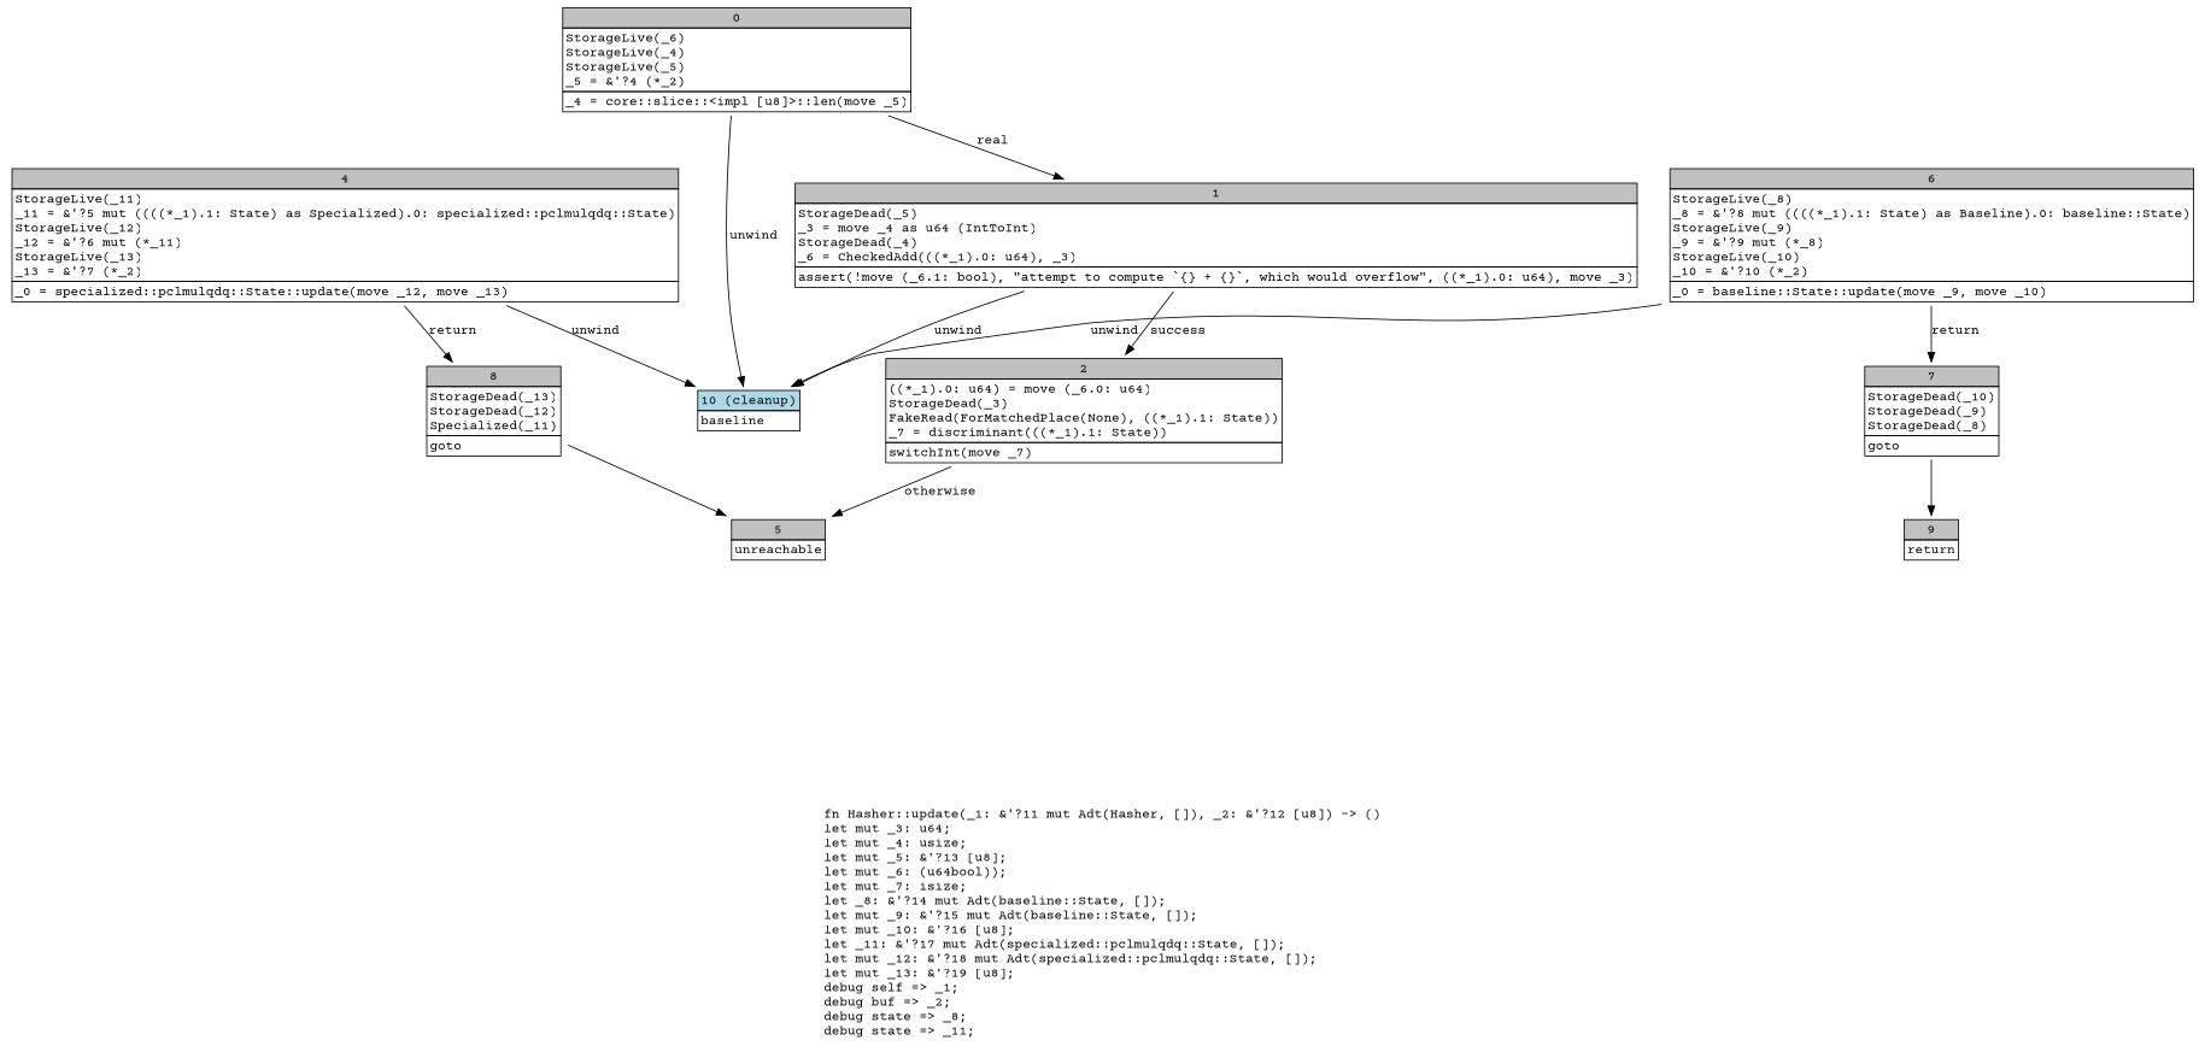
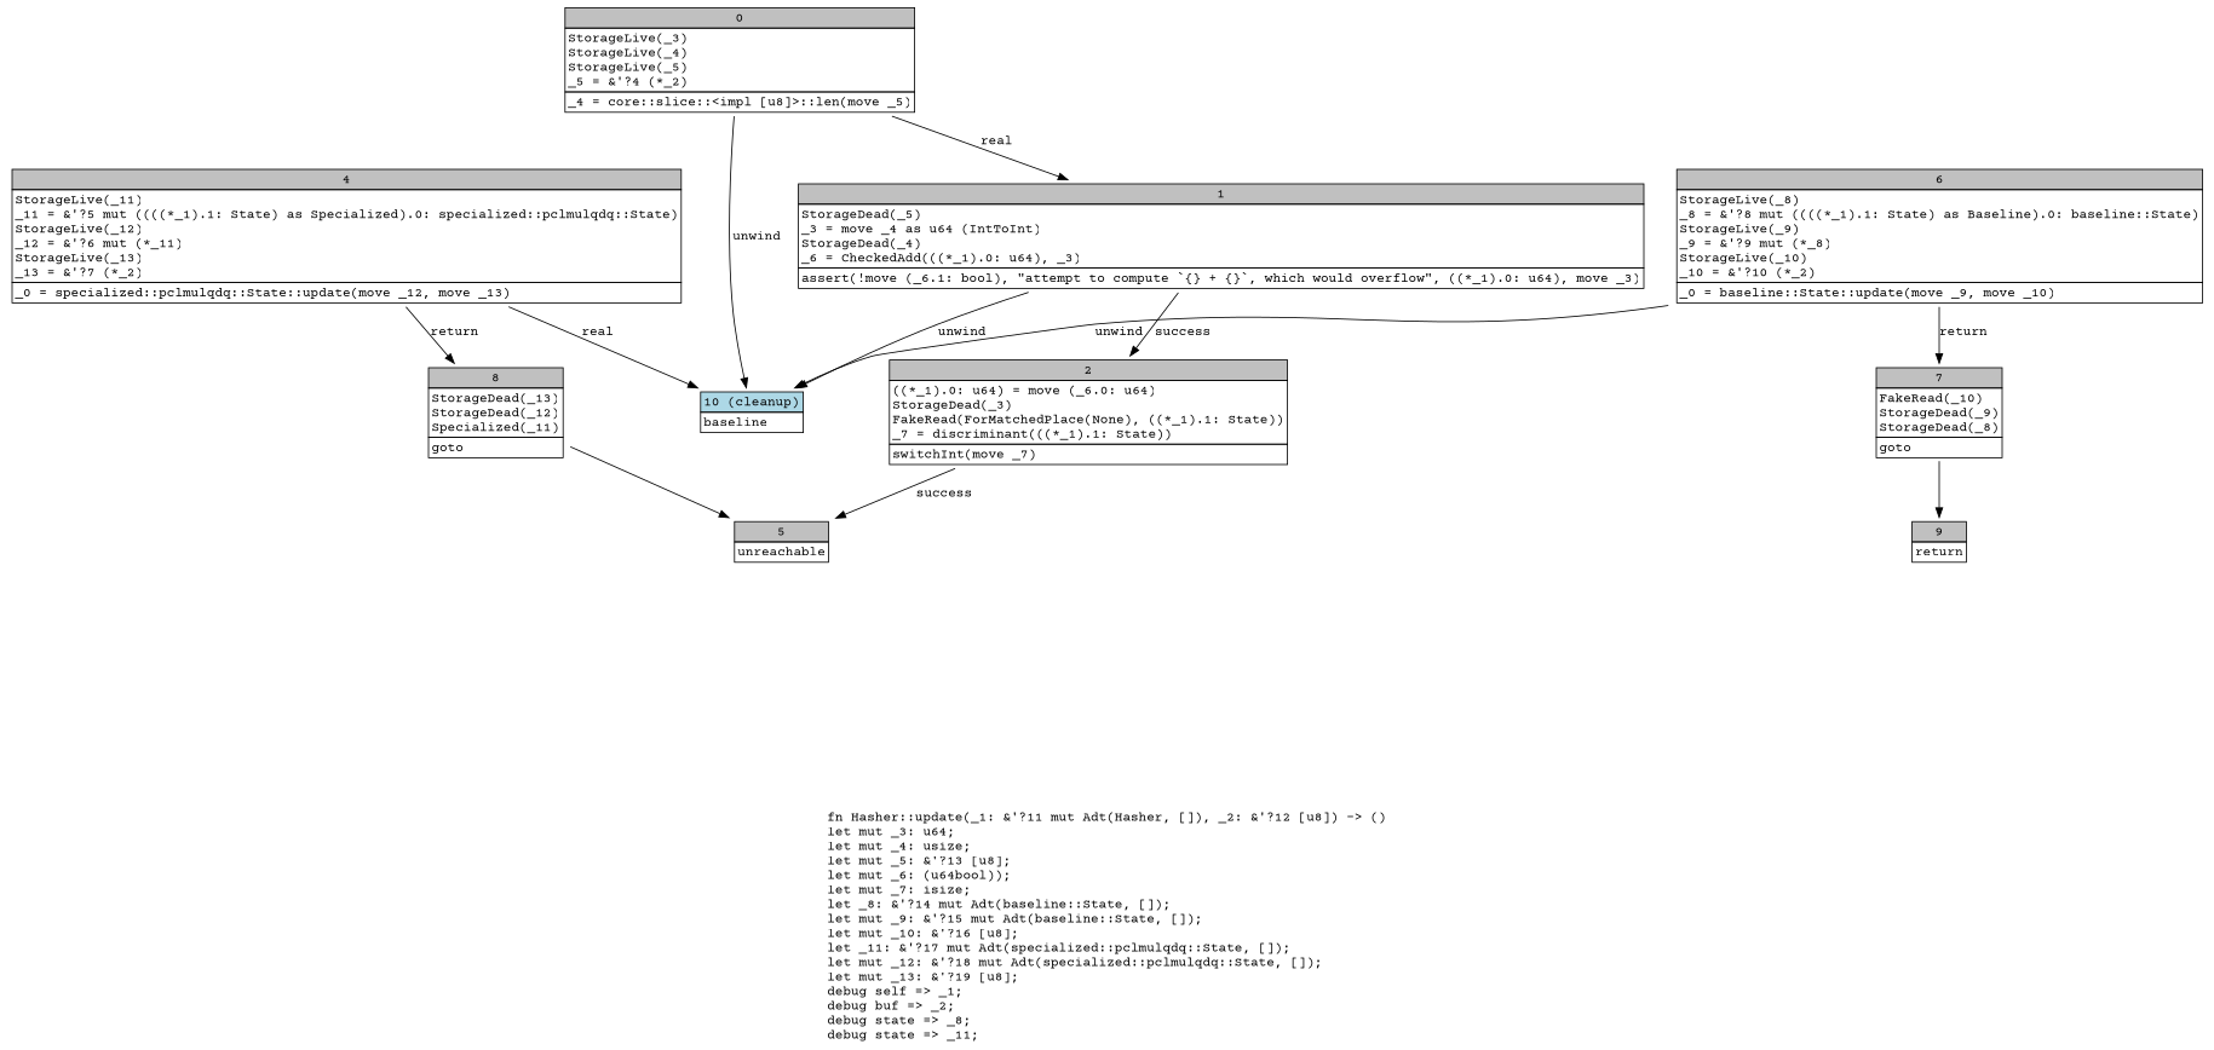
  digraph {
    fontname="Courier Prime"
    label=<fn Hasher::update(_1: &amp;'?11 mut Adt(Hasher, []), _2: &amp;'?12 [u8]) -&gt; ()<br align="left"/>let mut _3: u64;<br align="left"/>let mut _4: usize;<br align="left"/>let mut _5: &amp;'?13 [u8];<br align="left"/>let mut _6: (u64bool));<br align="left"/>let mut _7: isize;<br align="left"/>let _8: &amp;'?14 mut Adt(baseline::State, []);<br align="left"/>let mut _9: &amp;'?15 mut Adt(baseline::State, []);<br align="left"/>let mut _10: &amp;'?16 [u8];<br align="left"/>let _11: &amp;'?17 mut Adt(specialized::pclmulqdq::State, []);<br align="left"/>let mut _12: &amp;'?18 mut Adt(specialized::pclmulqdq::State, []);<br align="left"/>let mut _13: &amp;'?19 [u8];<br align="left"/>debug self =&gt; _1;<br align="left"/>debug buf =&gt; _2;<br align="left"/>debug state =&gt; _8;<br align="left"/>debug state =&gt; _11;<br align="left"/>>
    node [fontname="Courier Prime" shape=none]
    edge [fontname="Courier Prime"]
-   n1 [label=<<table border="0" cellborder="1" cellspacing="0"><tr><td bgcolor="gray" align="center" colspan="1">0</td></tr><tr><td align="left" balign="left">StorageLive(_6)<br/>StorageLive(_4)<br/>StorageLive(_5)<br/>_5 = &amp;'?4 (*_2)<br/></td></tr><tr><td align="left">_4 = core::slice::&lt;impl [u8]&gt;::len(move _5)</td></tr></table>>]
+   n1 [label=<<table border="0" cellborder="1" cellspacing="0"><tr><td bgcolor="gray" align="center" colspan="1">0</td></tr><tr><td align="left" balign="left">StorageLive(_3)<br/>StorageLive(_4)<br/>StorageLive(_5)<br/>_5 = &amp;'?4 (*_2)<br/></td></tr><tr><td align="left">_4 = core::slice::&lt;impl [u8]&gt;::len(move _5)</td></tr></table>>]
    n2 [label=<<table border="0" cellborder="1" cellspacing="0"><tr><td bgcolor="gray" align="center" colspan="1">1</td></tr><tr><td align="left" balign="left">StorageDead(_5)<br/>_3 = move _4 as u64 (IntToInt)<br/>StorageDead(_4)<br/>_6 = CheckedAdd(((*_1).0: u64), _3)<br/></td></tr><tr><td align="left">assert(!move (_6.1: bool), &quot;attempt to compute `{} + {}`, which would overflow&quot;, ((*_1).0: u64), move _3)</td></tr></table>>]
    n3 [label=<<table border="0" cellborder="1" cellspacing="0"><tr><td bgcolor="lightblue" align="center" colspan="1">10 (cleanup)</td></tr><tr><td align="left">baseline</td></tr></table>>]
    n4 [label=<<table border="0" cellborder="1" cellspacing="0"><tr><td bgcolor="gray" align="center" colspan="1">2</td></tr><tr><td align="left" balign="left">((*_1).0: u64) = move (_6.0: u64)<br/>StorageDead(_3)<br/>FakeRead(ForMatchedPlace(None), ((*_1).1: State))<br/>_7 = discriminant(((*_1).1: State))<br/></td></tr><tr><td align="left">switchInt(move _7)</td></tr></table>>]
    n5 [label=<<table border="0" cellborder="1" cellspacing="0"><tr><td bgcolor="gray" align="center" colspan="1">5</td></tr><tr><td align="left">unreachable</td></tr></table>>]
    n6 [label=<<table border="0" cellborder="1" cellspacing="0"><tr><td bgcolor="gray" align="center" colspan="1">4</td></tr><tr><td align="left" balign="left">StorageLive(_11)<br/>_11 = &amp;'?5 mut ((((*_1).1: State) as Specialized).0: specialized::pclmulqdq::State)<br/>StorageLive(_12)<br/>_12 = &amp;'?6 mut (*_11)<br/>StorageLive(_13)<br/>_13 = &amp;'?7 (*_2)<br/></td></tr><tr><td align="left">_0 = specialized::pclmulqdq::State::update(move _12, move _13)</td></tr></table>>]
    n7 [label=<<table border="0" cellborder="1" cellspacing="0"><tr><td bgcolor="gray" align="center" colspan="1">8</td></tr><tr><td align="left" balign="left">StorageDead(_13)<br/>StorageDead(_12)<br/>Specialized(_11)<br/></td></tr><tr><td align="left">goto</td></tr></table>>]
    n8 [label=<<table border="0" cellborder="1" cellspacing="0"><tr><td bgcolor="gray" align="center" colspan="1">6</td></tr><tr><td align="left" balign="left">StorageLive(_8)<br/>_8 = &amp;'?8 mut ((((*_1).1: State) as Baseline).0: baseline::State)<br/>StorageLive(_9)<br/>_9 = &amp;'?9 mut (*_8)<br/>StorageLive(_10)<br/>_10 = &amp;'?10 (*_2)<br/></td></tr><tr><td align="left">_0 = baseline::State::update(move _9, move _10)</td></tr></table>>]
-   n9 [label=<<table border="0" cellborder="1" cellspacing="0"><tr><td bgcolor="gray" align="center" colspan="1">7</td></tr><tr><td align="left" balign="left">StorageDead(_10)<br/>StorageDead(_9)<br/>StorageDead(_8)<br/></td></tr><tr><td align="left">goto</td></tr></table>>]
+   n9 [label=<<table border="0" cellborder="1" cellspacing="0"><tr><td bgcolor="gray" align="center" colspan="1">7</td></tr><tr><td align="left" balign="left">FakeRead(_10)<br/>StorageDead(_9)<br/>StorageDead(_8)<br/></td></tr><tr><td align="left">goto</td></tr></table>>]
    n10 [label=<<table border="0" cellborder="1" cellspacing="0"><tr><td bgcolor="gray" align="center" colspan="1">9</td></tr><tr><td align="left">return</td></tr></table>>]
    n1 -> n2 [label=real]
    n1 -> n3 [label=unwind]
    n2 -> n3 [label=unwind]
    n2 -> n4 [label=success]
-   n4 -> n5 [label=otherwise]
-   n6 -> n3 [label=unwind]
+   n4 -> n5 [label=success]
+   n6 -> n3 [label=real]
    n6 -> n7 [label=return]
    n7 -> n5
    n8 -> n3 [label=unwind]
    n8 -> n9 [label=return]
    n9 -> n10
  }
